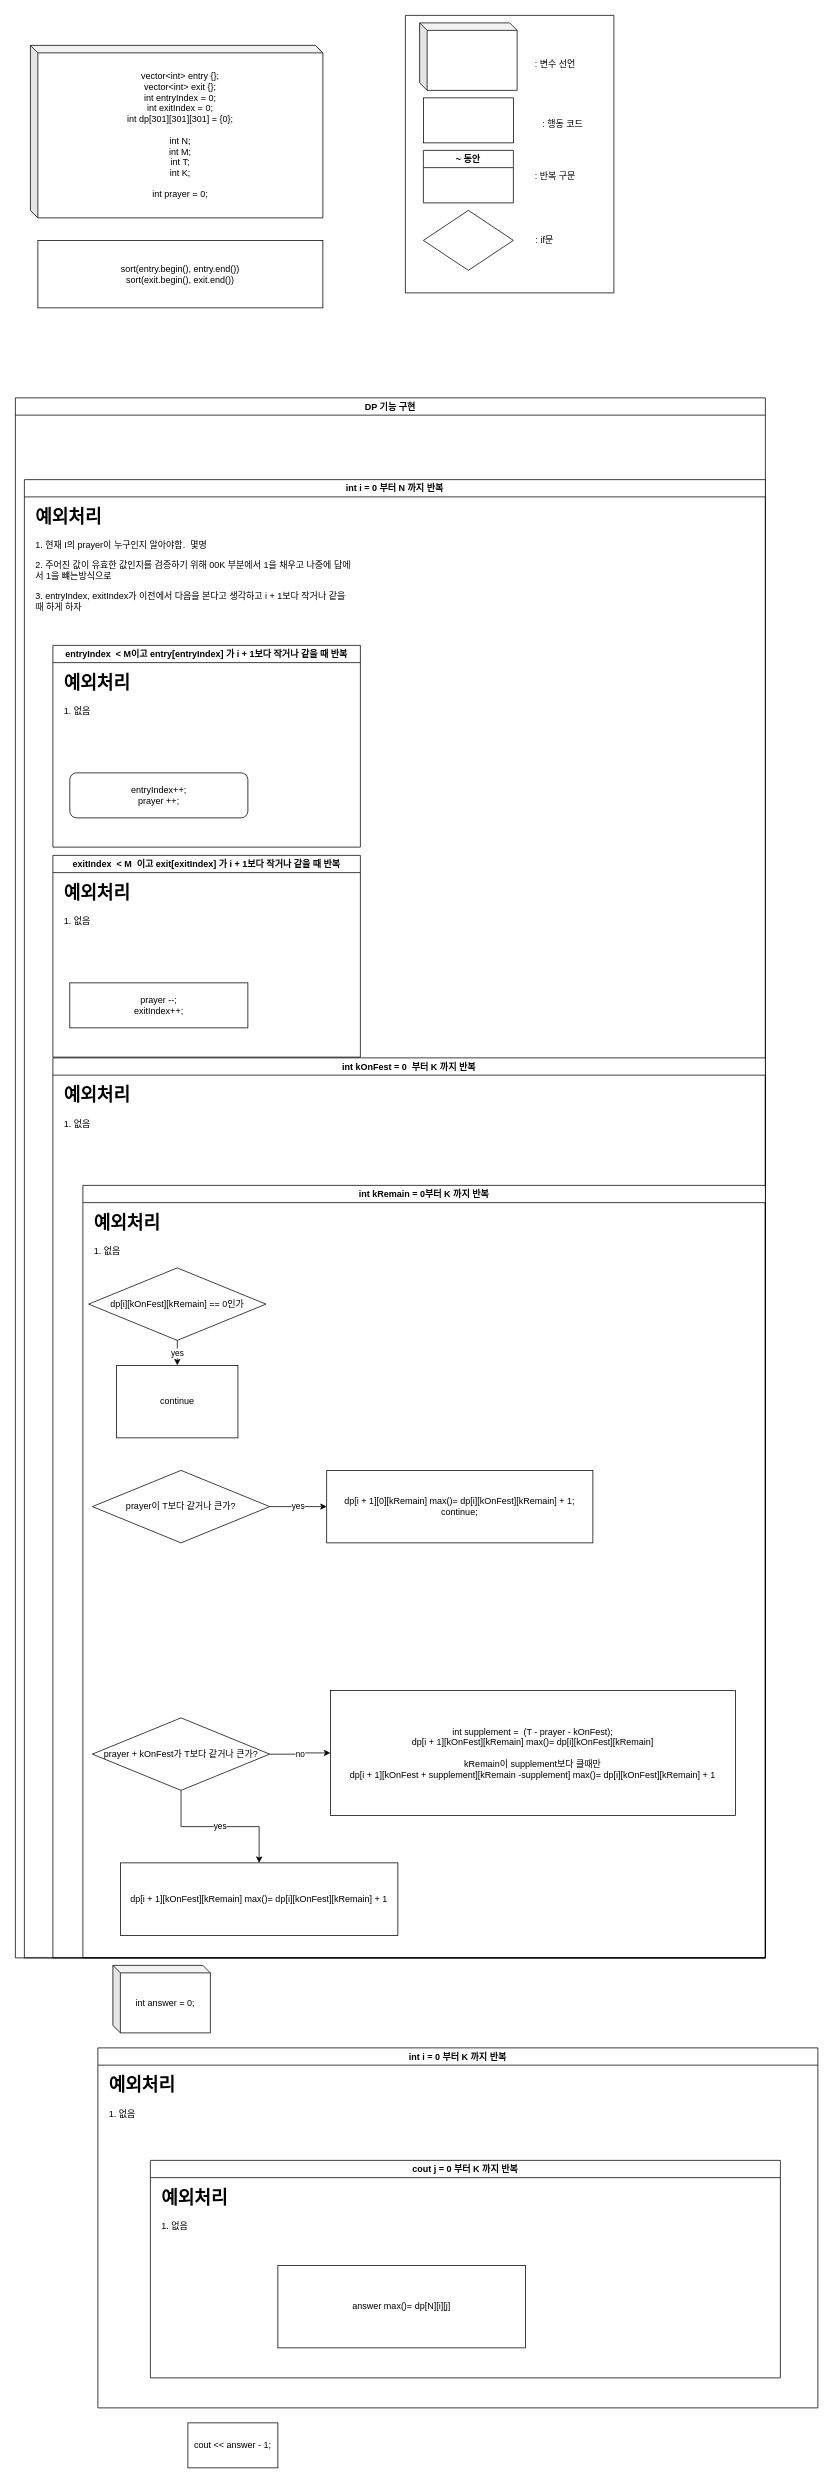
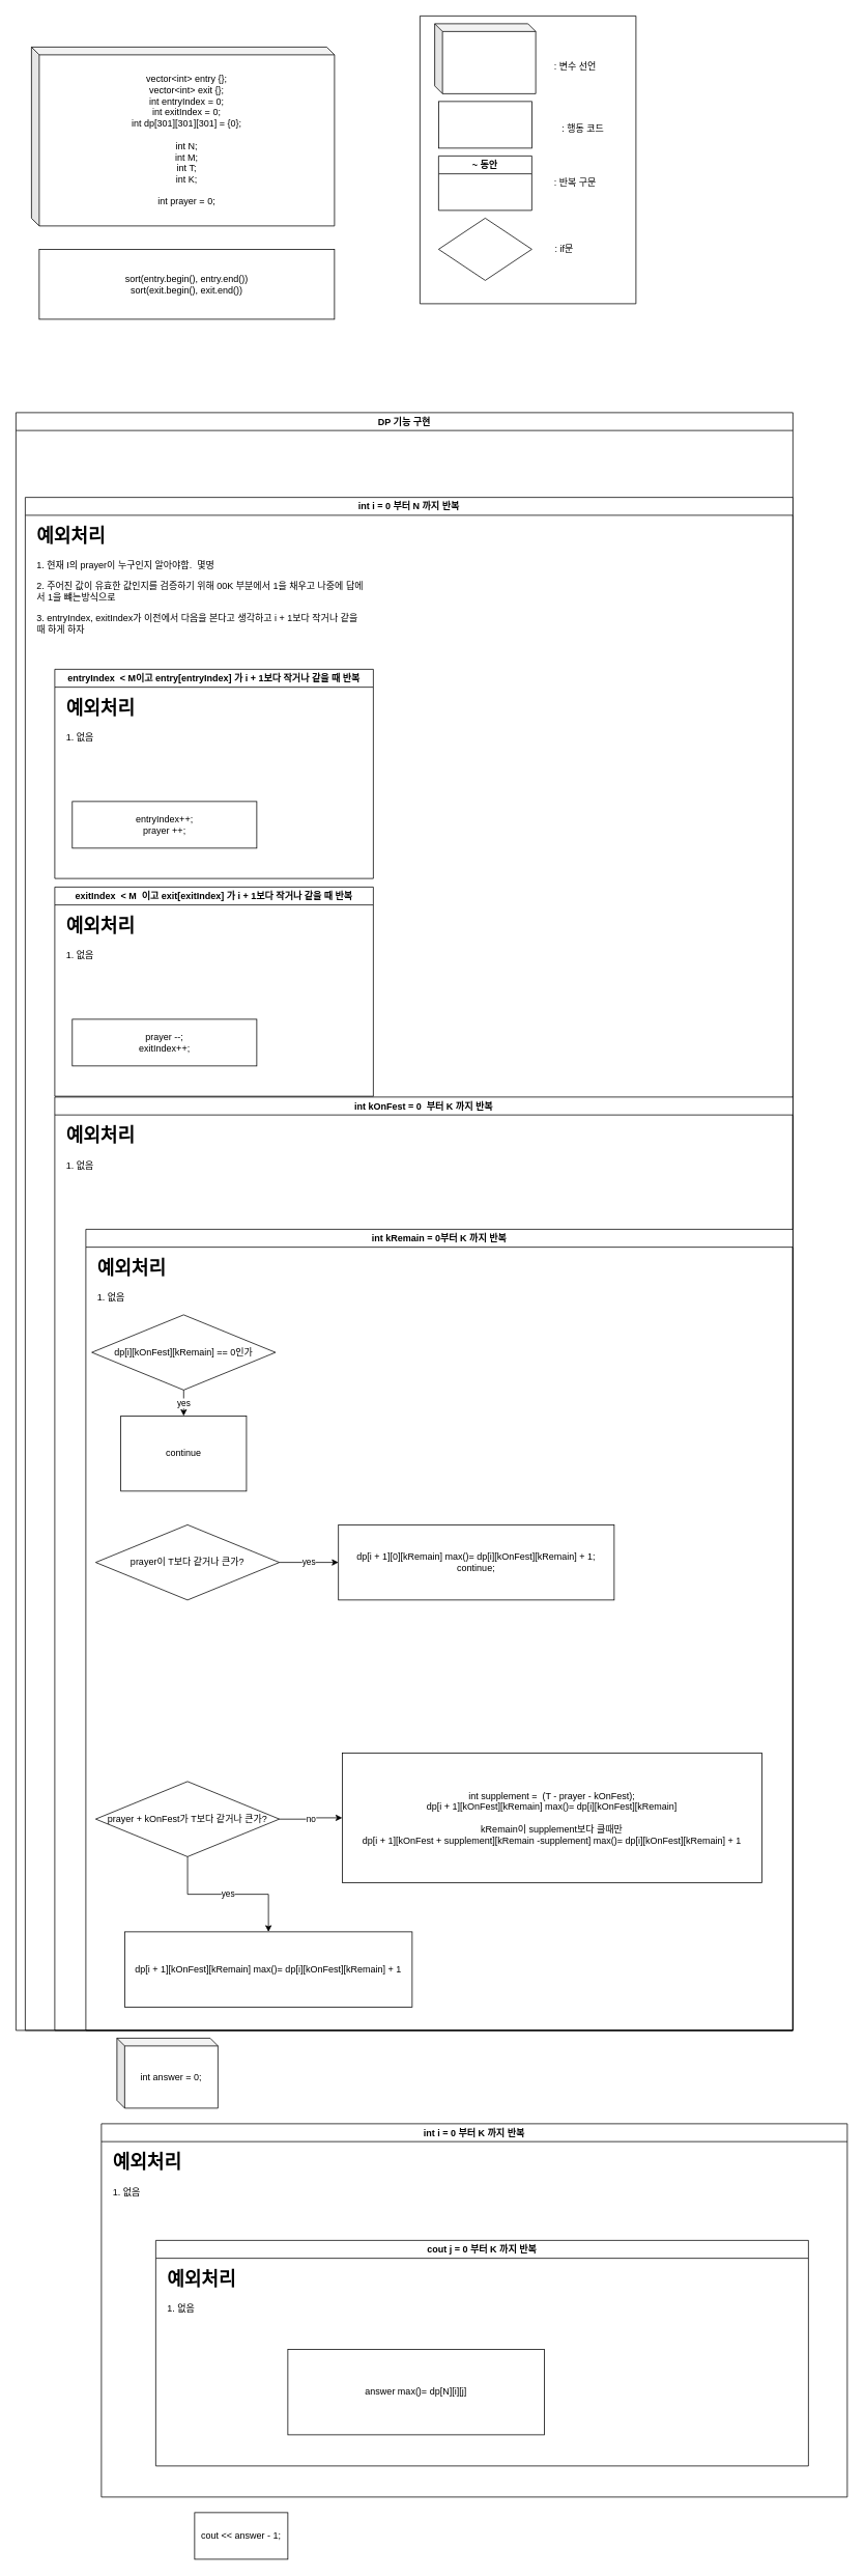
  <mxCell id="0" />
  <mxCell id="1" parent="0" />
  <mxCell id="2" value="" style="swimlane;startSize=0;" vertex="1" parent="1"><mxGeometry x="540" y="20" width="278" height="370" as="geometry" /></mxCell>
  <mxCell id="3" value=": 변수 선언" style="text;html=1;align=center;verticalAlign=middle;whiteSpace=wrap;rounded=0;" vertex="1" parent="2"><mxGeometry x="170" y="50" width="60" height="30" as="geometry" /></mxCell>
  <mxCell id="4" value="" style="rounded=0;whiteSpace=wrap;html=1;" vertex="1" parent="2"><mxGeometry x="24" y="110" width="120" height="60" as="geometry" /></mxCell>
  <mxCell id="5" value=": 행동 코드" style="text;html=1;align=center;verticalAlign=middle;whiteSpace=wrap;rounded=0;" vertex="1" parent="2"><mxGeometry x="180" y="130" width="60" height="30" as="geometry" /></mxCell>
  <mxCell id="6" value="~ 동안" style="swimlane;whiteSpace=wrap;html=1;" vertex="1" parent="2"><mxGeometry x="24" y="180" width="120" height="70" as="geometry" /></mxCell>
  <mxCell id="7" value=": 반복 구문" style="text;html=1;align=center;verticalAlign=middle;whiteSpace=wrap;rounded=0;" vertex="1" parent="2"><mxGeometry x="170" y="200" width="60" height="30" as="geometry" /></mxCell>
  <mxCell id="8" value="" style="rhombus;whiteSpace=wrap;html=1;" vertex="1" parent="2"><mxGeometry x="24" y="260" width="120" height="80" as="geometry" /></mxCell>
  <mxCell id="9" value=": if문" style="text;html=1;align=center;verticalAlign=middle;whiteSpace=wrap;rounded=0;" vertex="1" parent="2"><mxGeometry x="156" y="285" width="60" height="30" as="geometry" /></mxCell>
  <mxCell id="10" value="" style="shape=cube;whiteSpace=wrap;html=1;boundedLbl=1;backgroundOutline=1;darkOpacity=0.05;darkOpacity2=0.1;size=10;" vertex="1" parent="2"><mxGeometry x="19" y="10" width="130" height="90" as="geometry" /></mxCell>
  <mxCell id="11" value="vector&amp;lt;int&amp;gt; entry {};&lt;br&gt;vector&amp;lt;int&amp;gt; exit {};&lt;br&gt;int entryIndex = 0;&lt;br&gt;int exitIndex = 0;&lt;br&gt;int dp[301][301][301] = {0};&lt;br&gt;&lt;br&gt;int N;&lt;br&gt;int M;&lt;br&gt;int T;&lt;br&gt;int K;&lt;br&gt;&lt;br&gt;int prayer = 0;" style="shape=cube;whiteSpace=wrap;html=1;boundedLbl=1;backgroundOutline=1;darkOpacity=0.05;darkOpacity2=0.1;size=10;" vertex="1" parent="1"><mxGeometry x="40" y="60" width="390" height="230" as="geometry" /></mxCell>
  <mxCell id="12" value="sort(entry.begin(), entry.end())&lt;br&gt;sort(exit.begin(), exit.end())" style="rounded=0;whiteSpace=wrap;html=1;" vertex="1" parent="1"><mxGeometry x="50" y="320" width="380" height="90" as="geometry" /></mxCell>
  <mxCell id="13" value="DP 기능 구현" style="swimlane;whiteSpace=wrap;html=1;" vertex="1" parent="1"><mxGeometry x="20" y="530" width="1000" height="2080" as="geometry" /></mxCell>
  <mxCell id="14" value="int i = 0 부터 N 까지 반복" style="swimlane;whiteSpace=wrap;html=1;" vertex="1" parent="13"><mxGeometry x="12" y="109" width="988" height="1971" as="geometry" /></mxCell>
  <mxCell id="15" value="&lt;h1&gt;예외처리&lt;/h1&gt;&lt;p&gt;1. 현재 I의 prayer이 누구인지 알아야함.&amp;nbsp; 몇명&amp;nbsp;&lt;/p&gt;&lt;p&gt;2. 주어진 값이 유효한 값인지를 검증하기 위해 00K 부분에서 1을 채우고&amp;nbsp;&lt;span style=&quot;background-color: initial;&quot;&gt;나중에 답에서 1을 뺴는방식으로&lt;/span&gt;&lt;/p&gt;&lt;p&gt;&lt;span style=&quot;background-color: initial;&quot;&gt;3. entryIndex, exitIndex가 이전에서 다음을 본다고 생각하고 i + 1보다 작거나 같을 때 하게 하자&lt;/span&gt;&lt;/p&gt;" style="text;html=1;strokeColor=none;fillColor=none;spacing=5;spacingTop=-20;whiteSpace=wrap;overflow=hidden;rounded=0;" vertex="1" parent="14"><mxGeometry x="10" y="30" width="430" height="160" as="geometry" /></mxCell>
  <mxCell id="16" value="entryIndex&amp;nbsp; &amp;lt; M이고 entry[entryIndex] 가 i + 1보다 작거나 같을 때 반복" style="swimlane;whiteSpace=wrap;html=1;" vertex="1" parent="14"><mxGeometry x="38" y="221" width="410" height="269" as="geometry" /></mxCell>
  <mxCell id="17" value="&lt;h1&gt;예외처리&lt;/h1&gt;&lt;p&gt;1. 없음&lt;/p&gt;" style="text;html=1;strokeColor=none;fillColor=none;spacing=5;spacingTop=-20;whiteSpace=wrap;overflow=hidden;rounded=0;" vertex="1" parent="16"><mxGeometry x="10" y="30" width="386" height="120" as="geometry" /></mxCell>
- <mxCell id="18" value="entryIndex++;&lt;br&gt;prayer ++;" style="whiteSpace=wrap;html=1;rounded=1;" vertex="1" parent="16"><mxGeometry x="22.57" y="170" width="237.43" height="60" as="geometry" /></mxCell>
+ <mxCell id="18" value="entryIndex++;&lt;br&gt;prayer ++;" style="rounded=0;whiteSpace=wrap;html=1;" vertex="1" parent="16"><mxGeometry x="22.57" y="170" width="237.43" height="60" as="geometry" /></mxCell>
  <mxCell id="19" value="exitIndex&amp;nbsp; &amp;lt; M&amp;nbsp; 이고 exit[exitIndex] 가 i + 1보다 작거나 같을&amp;nbsp;때 반복" style="swimlane;whiteSpace=wrap;html=1;" vertex="1" parent="14"><mxGeometry x="38.0" y="501" width="410" height="269" as="geometry" /></mxCell>
  <mxCell id="20" value="&lt;h1&gt;예외처리&lt;/h1&gt;&lt;p&gt;1. 없음&lt;/p&gt;" style="text;html=1;strokeColor=none;fillColor=none;spacing=5;spacingTop=-20;whiteSpace=wrap;overflow=hidden;rounded=0;" vertex="1" parent="19"><mxGeometry x="10" y="30" width="386" height="120" as="geometry" /></mxCell>
  <mxCell id="21" value="prayer --;&lt;br&gt;exitIndex++;" style="rounded=0;whiteSpace=wrap;html=1;" vertex="1" parent="19"><mxGeometry x="22.57" y="170" width="237.43" height="60" as="geometry" /></mxCell>
  <mxCell id="22" value="int kOnFest = 0&amp;nbsp; 부터 K 까지 반복" style="swimlane;whiteSpace=wrap;html=1;" vertex="1" parent="14"><mxGeometry x="38" y="771" width="950" height="1200" as="geometry" /></mxCell>
  <mxCell id="23" value="&lt;h1&gt;예외처리&lt;/h1&gt;&lt;p&gt;1. 없음&lt;/p&gt;" style="text;html=1;strokeColor=none;fillColor=none;spacing=5;spacingTop=-20;whiteSpace=wrap;overflow=hidden;rounded=0;" vertex="1" parent="22"><mxGeometry x="10" y="30" width="386" height="120" as="geometry" /></mxCell>
  <mxCell id="24" value="int kRemain = 0부터 K 까지 반복" style="swimlane;whiteSpace=wrap;html=1;" vertex="1" parent="22"><mxGeometry x="40" y="170" width="910" height="1030" as="geometry" /></mxCell>
  <mxCell id="25" value="&lt;h1&gt;예외처리&lt;/h1&gt;&lt;p&gt;1. 없음&lt;/p&gt;" style="text;html=1;strokeColor=none;fillColor=none;spacing=5;spacingTop=-20;whiteSpace=wrap;overflow=hidden;rounded=0;" vertex="1" parent="24"><mxGeometry x="10" y="30" width="386" height="120" as="geometry" /></mxCell>
  <mxCell id="26" value="" style="group" vertex="1" connectable="0" parent="24"><mxGeometry x="45" y="110" width="436.85" height="290" as="geometry" /></mxCell>
  <mxCell id="27" value="dp[i][kOnFest][kRemain] == 0인가" style="rhombus;whiteSpace=wrap;html=1;" vertex="1" parent="26"><mxGeometry x="-37.322" width="236.373" height="96.667" as="geometry" /></mxCell>
  <mxCell id="28" value="continue" style="whiteSpace=wrap;html=1;rounded=0;" vertex="1" parent="26"><mxGeometry y="130.003" width="161.729" height="96.667" as="geometry" /></mxCell>
  <mxCell id="29" value="yes" style="edgeStyle=orthogonalEdgeStyle;rounded=0;orthogonalLoop=1;jettySize=auto;html=1;" edge="1" parent="26" source="27" target="28"><mxGeometry relative="1" as="geometry" /></mxCell>
  <mxCell id="30" value="" style="group" vertex="1" connectable="0" parent="24"><mxGeometry x="50" y="710" width="820" height="290" as="geometry" /></mxCell>
  <mxCell id="31" value="prayer + kOnFest가 T보다 같거나 큰가?" style="rhombus;whiteSpace=wrap;html=1;" vertex="1" parent="30"><mxGeometry x="-37.322" width="236.373" height="96.667" as="geometry" /></mxCell>
  <mxCell id="32" value="dp[i + 1][kOnFest][kRemain] max()= dp[i][kOnFest][kRemain] + 1" style="whiteSpace=wrap;html=1;rounded=0;" vertex="1" parent="30"><mxGeometry y="193.33" width="370" height="96.67" as="geometry" /></mxCell>
  <mxCell id="33" value="yes" style="edgeStyle=orthogonalEdgeStyle;rounded=0;orthogonalLoop=1;jettySize=auto;html=1;" edge="1" parent="30" source="31" target="32"><mxGeometry relative="1" as="geometry" /></mxCell>
  <mxCell id="34" value="int supplement =&amp;nbsp; (T - prayer - kOnFest);&lt;br&gt;dp[i + 1][kOnFest][kRemain] max()= dp[i][kOnFest][kRemain]&lt;br&gt;&lt;br&gt;kRemain이 supplement보다 클때만&lt;br&gt;dp[i + 1][kOnFest +&amp;nbsp;supplement][kRemain -supplement] max()= dp[i][kOnFest][kRemain] + 1" style="whiteSpace=wrap;html=1;rounded=0;" vertex="1" parent="30"><mxGeometry x="280" y="-36.67" width="540" height="166.67" as="geometry" /></mxCell>
  <mxCell id="35" value="no" style="edgeStyle=orthogonalEdgeStyle;rounded=0;orthogonalLoop=1;jettySize=auto;html=1;" edge="1" parent="30" source="31" target="34"><mxGeometry relative="1" as="geometry" /></mxCell>
  <mxCell id="36" value="" style="group" vertex="1" connectable="0" parent="24"><mxGeometry x="50" y="380" width="630" height="290" as="geometry" /></mxCell>
  <mxCell id="37" value="prayer이 T보다 같거나 큰가?" style="rhombus;whiteSpace=wrap;html=1;" vertex="1" parent="36"><mxGeometry x="-37.322" width="236.373" height="96.667" as="geometry" /></mxCell>
  <mxCell id="38" value="dp[i + 1][0][kRemain] max()= dp[i][kOnFest][kRemain] + 1;&lt;br&gt;continue;" style="whiteSpace=wrap;html=1;rounded=0;" vertex="1" parent="36"><mxGeometry x="275.12" width="354.88" height="96.67" as="geometry" /></mxCell>
  <mxCell id="39" value="yes" style="edgeStyle=orthogonalEdgeStyle;rounded=0;orthogonalLoop=1;jettySize=auto;html=1;" edge="1" parent="36" source="37" target="38"><mxGeometry relative="1" as="geometry" /></mxCell>
  <mxCell id="40" value="int i = 0 부터 K 까지 반복" style="swimlane;whiteSpace=wrap;html=1;" vertex="1" parent="1"><mxGeometry x="130" y="2730" width="960" height="480" as="geometry" /></mxCell>
  <mxCell id="41" value="&lt;h1&gt;예외처리&lt;/h1&gt;&lt;p&gt;1. 없음&lt;/p&gt;" style="text;html=1;strokeColor=none;fillColor=none;spacing=5;spacingTop=-20;whiteSpace=wrap;overflow=hidden;rounded=0;" vertex="1" parent="40"><mxGeometry x="10" y="30" width="386" height="120" as="geometry" /></mxCell>
  <mxCell id="42" value="cout j = 0 부터 K 까지 반복" style="swimlane;whiteSpace=wrap;html=1;" vertex="1" parent="40"><mxGeometry x="70" y="150" width="840" height="290" as="geometry" /></mxCell>
  <mxCell id="43" value="&lt;h1&gt;예외처리&lt;/h1&gt;&lt;p&gt;1. 없음&lt;/p&gt;" style="text;html=1;strokeColor=none;fillColor=none;spacing=5;spacingTop=-20;whiteSpace=wrap;overflow=hidden;rounded=0;" vertex="1" parent="42"><mxGeometry x="10" y="30" width="386" height="120" as="geometry" /></mxCell>
  <mxCell id="44" value="answer max()= dp[N][i][j]" style="rounded=0;whiteSpace=wrap;html=1;" vertex="1" parent="42"><mxGeometry x="170" y="140" width="330" height="110" as="geometry" /></mxCell>
  <mxCell id="45" value="int answer = 0;" style="shape=cube;whiteSpace=wrap;html=1;boundedLbl=1;backgroundOutline=1;darkOpacity=0.05;darkOpacity2=0.1;size=10;" vertex="1" parent="1"><mxGeometry x="150" y="2620" width="130" height="90" as="geometry" /></mxCell>
  <mxCell id="46" value="cout &amp;lt;&amp;lt; answer - 1;" style="rounded=0;whiteSpace=wrap;html=1;" vertex="1" parent="1"><mxGeometry x="250" y="3230" width="120" height="60" as="geometry" /></mxCell>
